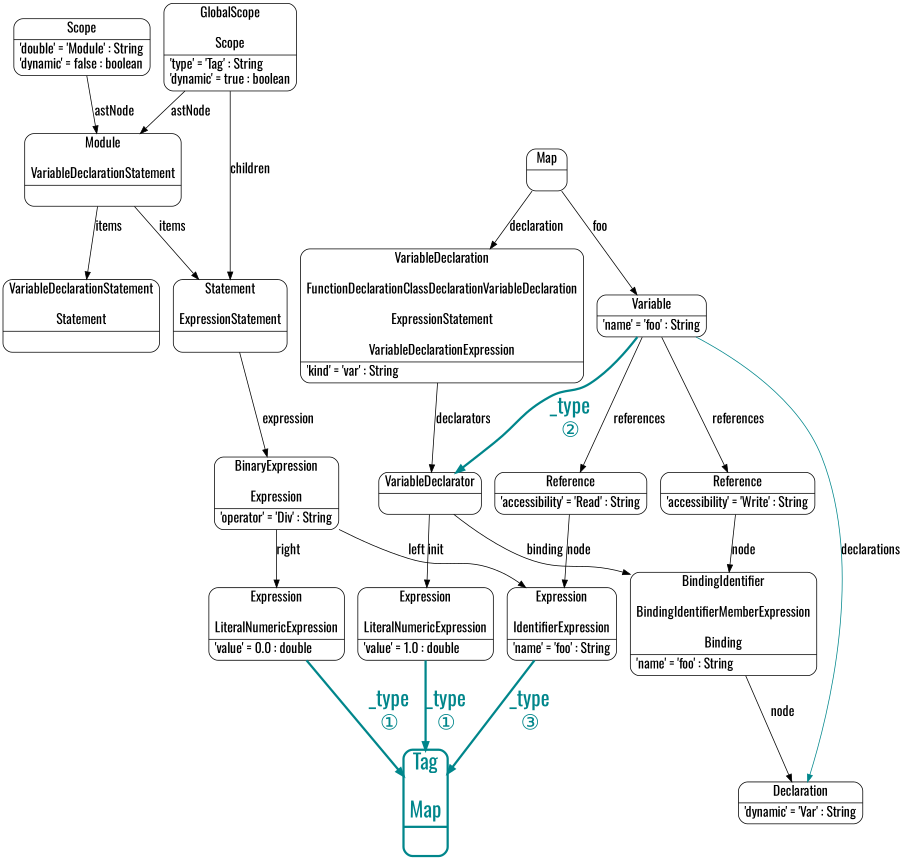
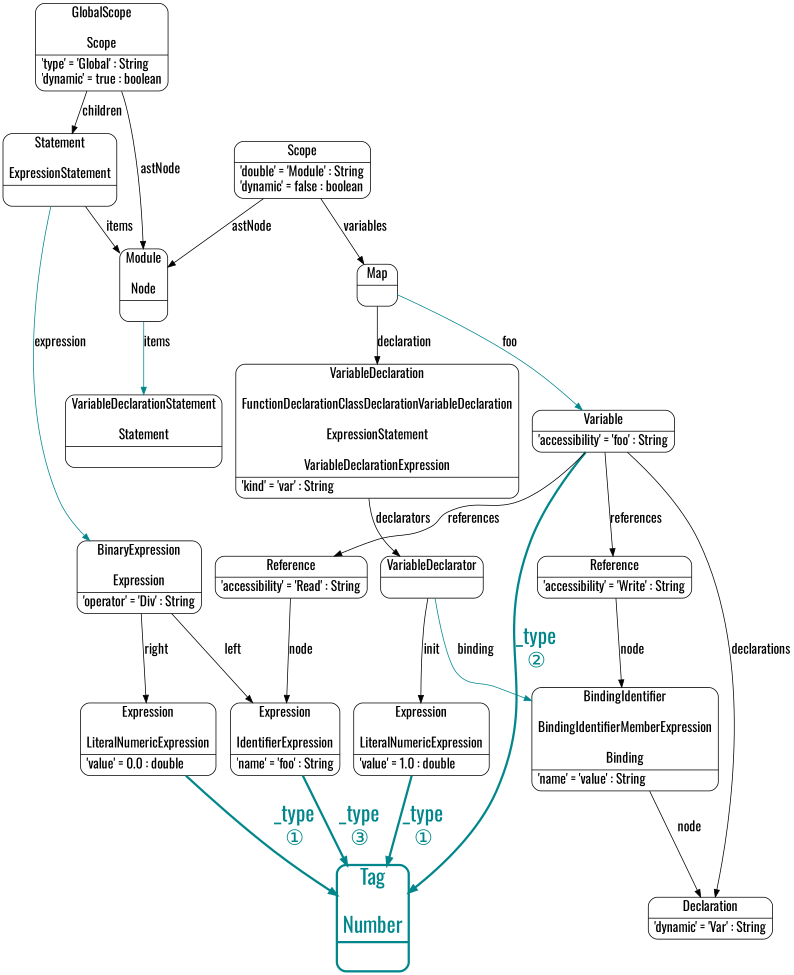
  digraph {
    fontname=Oswald
    node [fontname=Oswald fontsize=18 shape=Mrecord]
    edge [fontname=Oswald fontsize=18]
-   n1 [label="{GlobalScope\n\nScope|'type' = 'Tag' : String\l'dynamic' = true : boolean\l}"]
-   n2 [label="{Module\n\nVariableDeclarationStatement|}"]
+   n1 [label="{GlobalScope\n\nScope|'type' = 'Global' : String\l'dynamic' = true : boolean\l}"]
+   n2 [label="{Module\n\nNode|}"]
    n3 [label="{Statement\n\nExpressionStatement|}"]
    n4 [label="{Scope|'double' = 'Module' : String\l'dynamic' = false : boolean\l}"]
    n5 [label="{Map|}"]
    n6 [label="{VariableDeclarationStatement\n\nStatement|}"]
    n7 [label="{VariableDeclaration\n\nFunctionDeclarationClassDeclarationVariableDeclaration\n\nExpressionStatement\n\nVariableDeclarationExpression|'kind' = 'var' : String\l}"]
-   n8 [label="{Variable|'name' = 'foo' : String\l}"]
+   n8 [label="{Variable|'accessibility' = 'foo' : String\l}"]
    n9 [label="{BinaryExpression\n\nExpression|'operator' = 'Div' : String\l}"]
    n10 [label="{Expression\n\nLiteralNumericExpression|'value' = 0.0 : double\l}"]
    n11 [label="{Expression\n\nIdentifierExpression|'name' = 'foo' : String\l}"]
    n12 [label="{VariableDeclarator|}"]
-   n13 [color=turquoise4 fontcolor=turquoise4 fontsize=28 label="{Tag\n\nMap|}" penwidth=3]
+   n13 [color=turquoise4 fontcolor=turquoise4 fontsize=28 label="{Tag\n\nNumber|}" penwidth=3]
    n14 [label="{Expression\n\nLiteralNumericExpression|'value' = 1.0 : double\l}"]
-   n15 [label="{BindingIdentifier\n\nBindingIdentifierMemberExpression\n\nBinding|'name' = 'foo' : String\l}"]
+   n15 [label="{BindingIdentifier\n\nBindingIdentifierMemberExpression\n\nBinding|'name' = 'value' : String\l}"]
    n16 [label="{Declaration|'dynamic' = 'Var' : String\l}"]
    n17 [label="{Reference|'accessibility' = 'Read' : String\l}"]
    n18 [label="{Reference|'accessibility' = 'Write' : String\l}"]
    n1 -> n2 [label="astNode\n"]
    n1 -> n3 [label="children\n"]
-   n2 -> n3 [label="items\n"]
-   n2 -> n6 [label="items\n"]
-   n3 -> n9 [label="expression\n"]
+   n3 -> n2 [label="items\n"]
+   n2 -> n6 [label="items\n" color=turquoise4]
+   n3 -> n9 [label="expression\n" color=turquoise4]
    n4 -> n2 [label="astNode\n"]
+   n4 -> n5 [label="variables\n"]
    n5 -> n7 [label="declaration\n"]
-   n5 -> n8 [label="foo\n"]
+   n5 -> n8 [label="foo\n" color=turquoise4]
    n7 -> n12 [label="declarators\n"]
-   n8 -> n12 [color=turquoise4 fontcolor=turquoise4 fontsize=28 label="_type\n②" penwidth=3]
-   n8 -> n16 [label="declarations\n" color=turquoise4]
+   n8 -> n13 [color=turquoise4 fontcolor=turquoise4 fontsize=28 label="_type\n②" penwidth=3]
+   n8 -> n16 [label="declarations\n"]
    n8 -> n17 [label="references\n"]
    n8 -> n18 [label="references\n"]
    n9 -> n10 [label="right\n"]
    n9 -> n11 [label="left\n"]
    n10 -> n13 [color=turquoise4 fontcolor=turquoise4 fontsize=28 label="_type\n①" penwidth=3]
    n11 -> n13 [color=turquoise4 fontcolor=turquoise4 fontsize=28 label="_type\n③" penwidth=3]
    n12 -> n14 [label="init\n"]
-   n12 -> n15 [label="binding\n"]
+   n12 -> n15 [label="binding\n" color=turquoise4]
    n14 -> n13 [color=turquoise4 fontcolor=turquoise4 fontsize=28 label="_type\n①" penwidth=3]
    n15 -> n16 [label="node\n"]
    n17 -> n11 [label="node\n"]
    n18 -> n15 [label="node\n"]
  }
